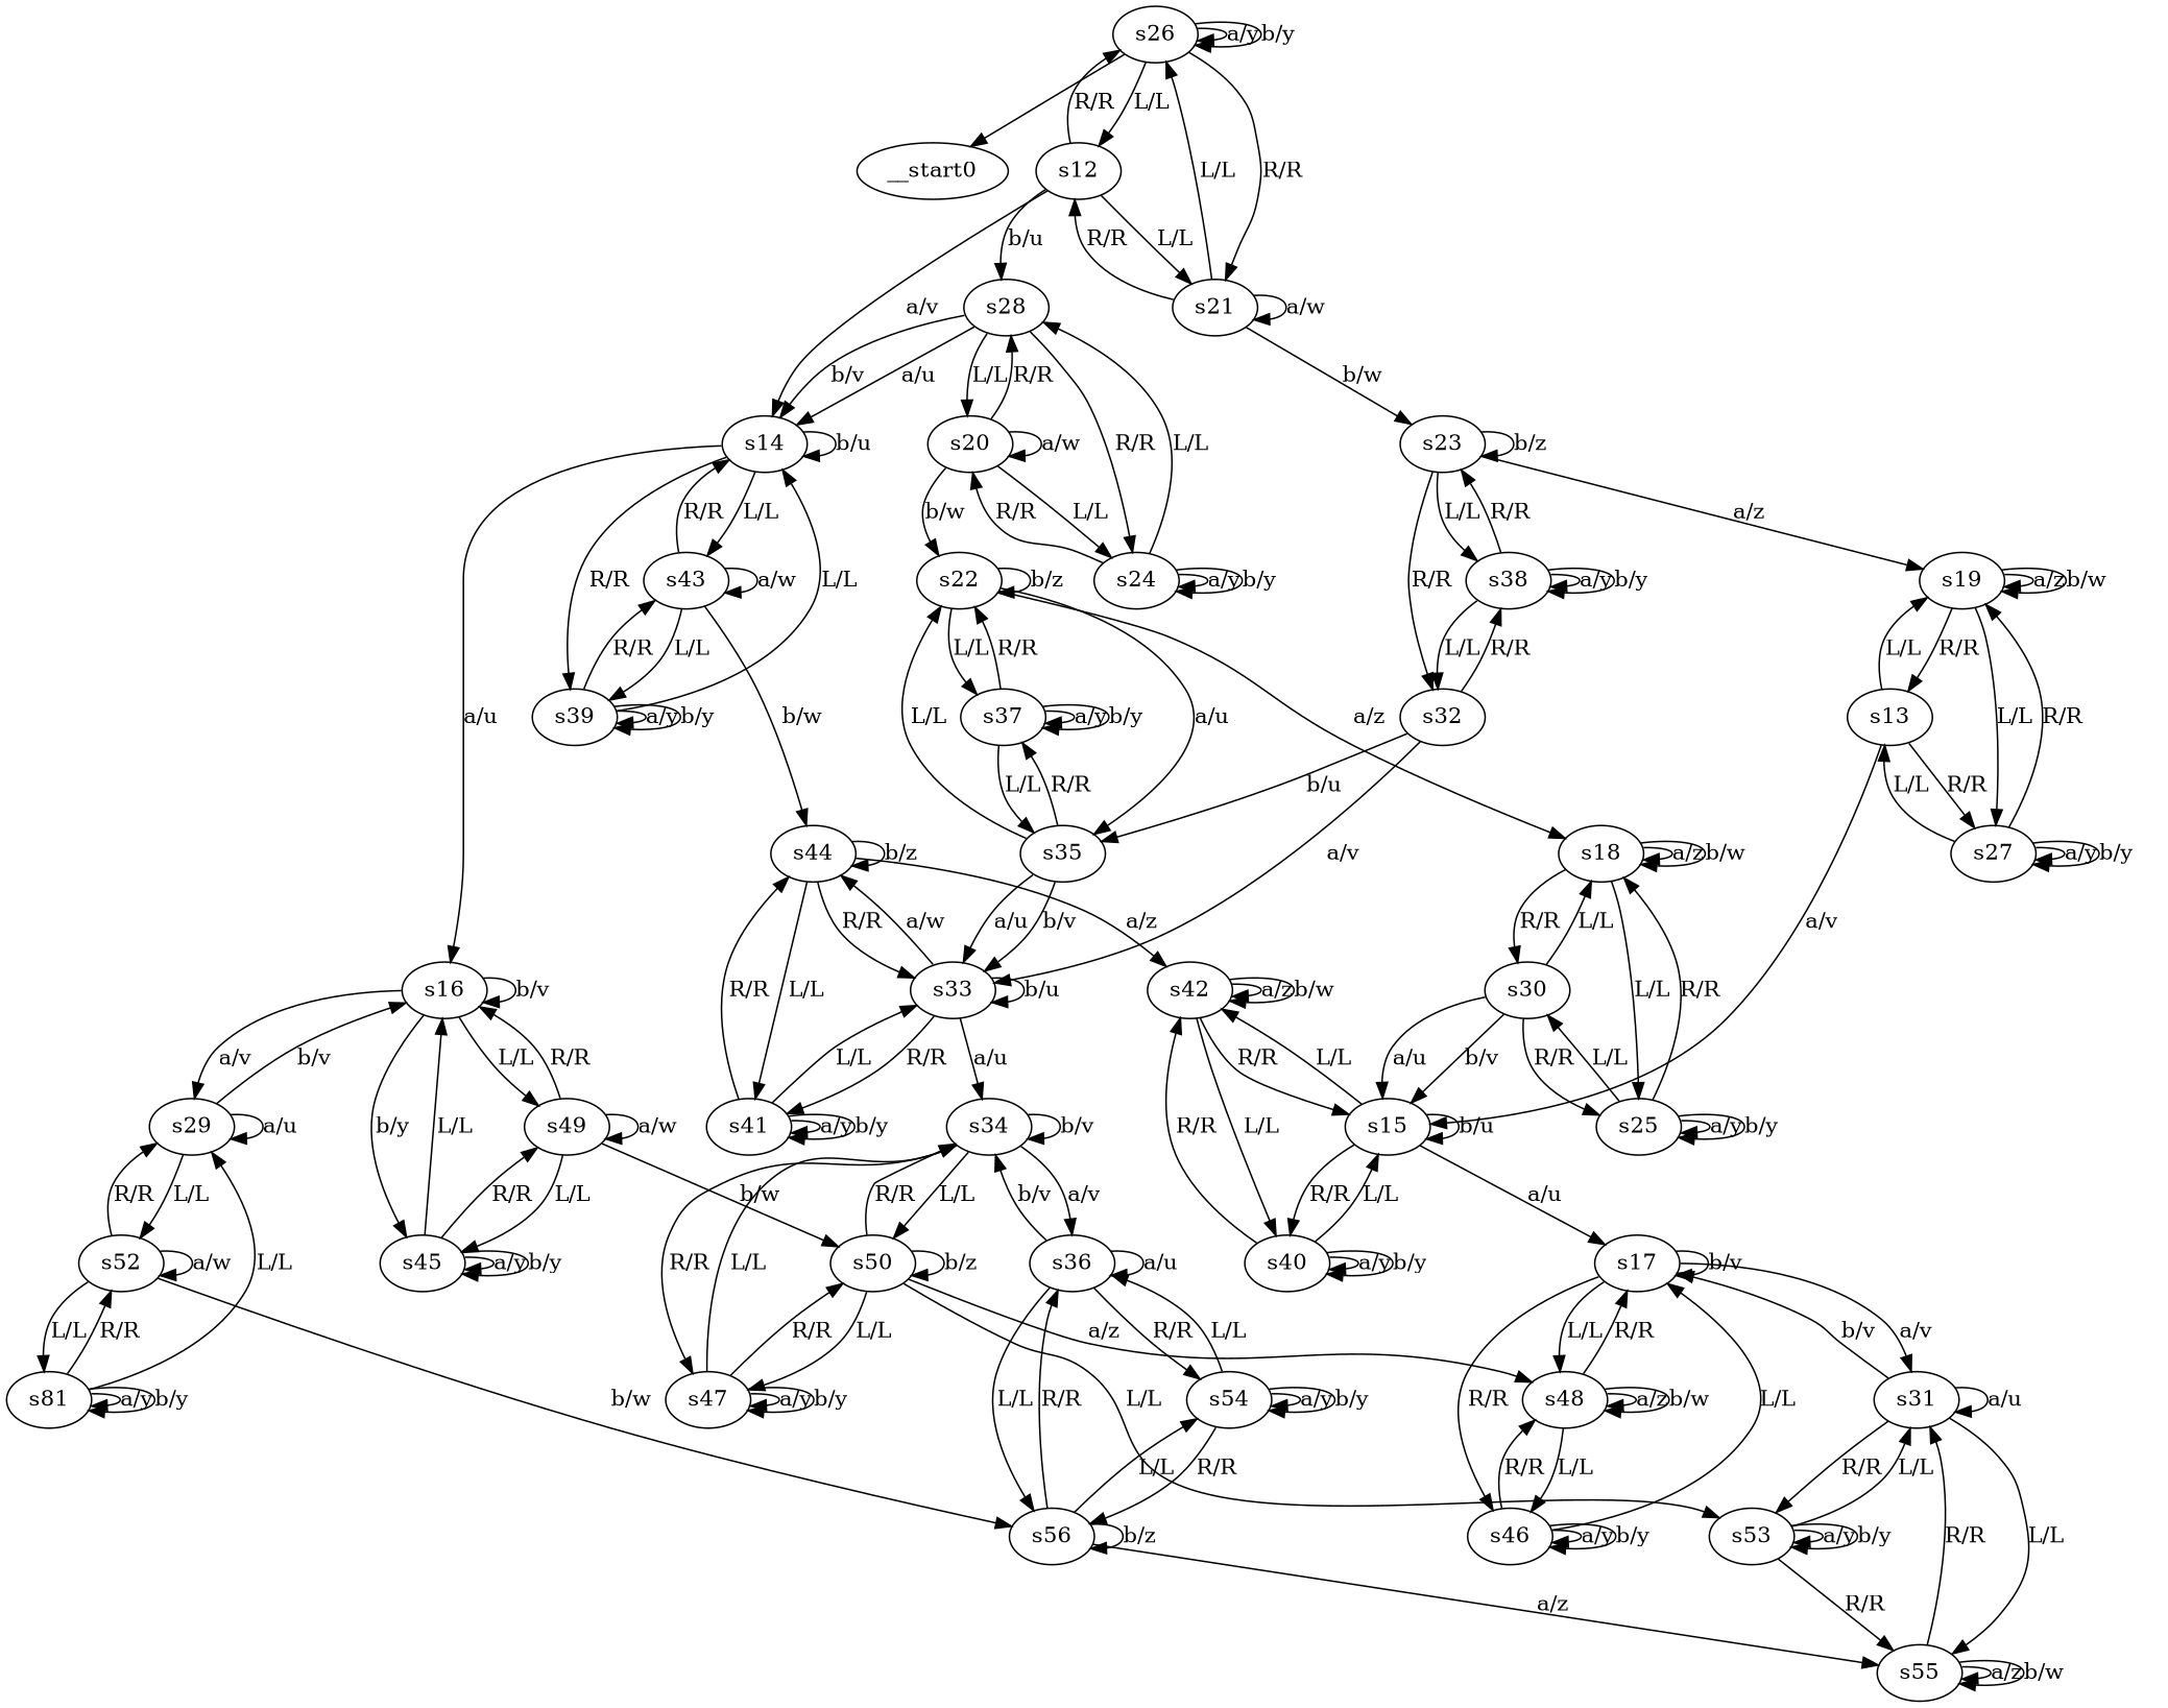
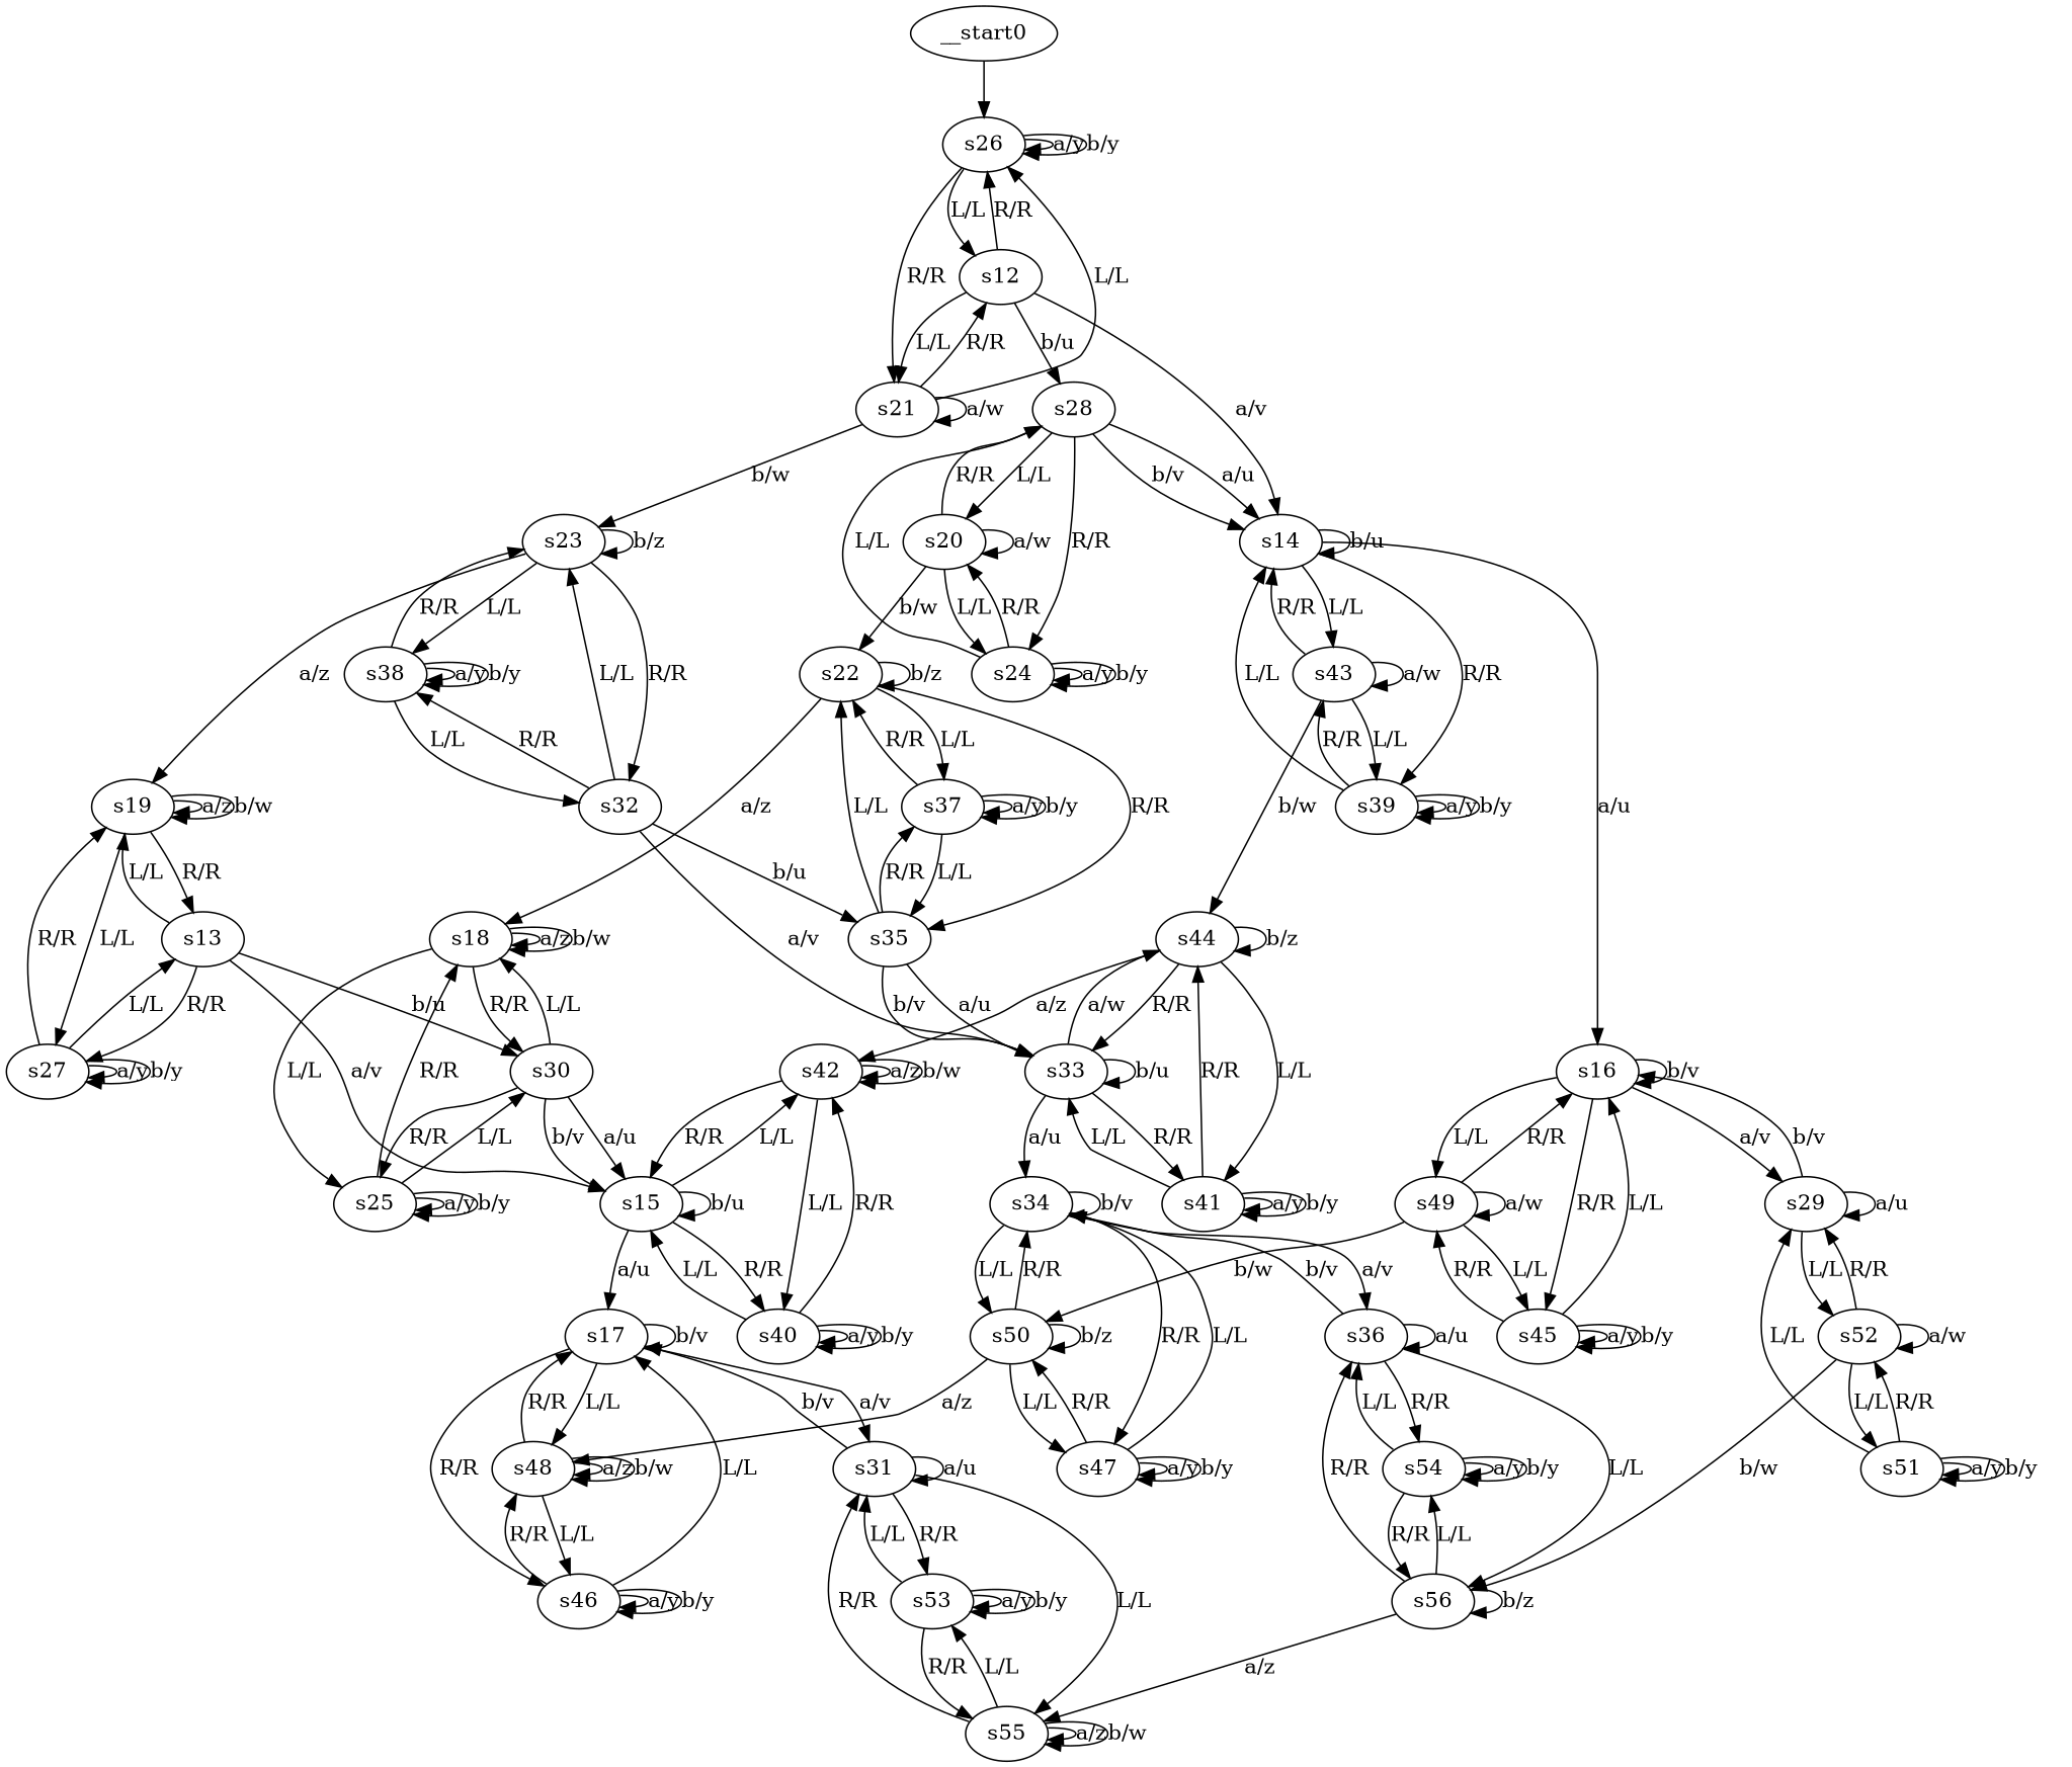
  digraph {
    __start0
    s26
    s12
    s21
    s14
    s28
    s23
    s43
    s39
    s16
    s20
    s24
    s19
    s38
    s32
    s44
    s49
    s45
    s29
    s22
    s13
    s27
    s15
    s30
    s42
    s40
    s17
    s18
    s25
    s48
    s46
    s31
    s33
    s41
    s50
    s52
    s55
    s53
    s34
    s47
-   s51 [label=s81]
+   s51
    s56
    s37
    s35
    s36
    s54
-   s26 -> __start0
+   __start0 -> s26
    s26 -> s26 [label="a/y"]
    s26 -> s26 [label="b/y"]
    s26 -> s12 [label="L/L"]
    s26 -> s21 [label="R/R"]
    s12 -> s26 [label="R/R"]
    s12 -> s21 [label="L/L"]
    s12 -> s14 [label="a/v"]
    s12 -> s28 [label="b/u"]
    s21 -> s26 [label="L/L"]
    s21 -> s12 [label="R/R"]
    s21 -> s21 [label="a/w"]
    s21 -> s23 [label="b/w"]
    s14 -> s14 [label="b/u"]
    s14 -> s43 [label="L/L"]
    s14 -> s39 [label="R/R"]
    s14 -> s16 [label="a/u"]
    s28 -> s14 [label="a/u"]
    s28 -> s14 [label="b/v"]
    s28 -> s20 [label="L/L"]
    s28 -> s24 [label="R/R"]
    s23 -> s23 [label="b/z"]
    s23 -> s19 [label="a/z"]
    s23 -> s38 [label="L/L"]
    s23 -> s32 [label="R/R"]
    s43 -> s14 [label="R/R"]
    s43 -> s43 [label="a/w"]
    s43 -> s39 [label="L/L"]
    s43 -> s44 [label="b/w"]
    s39 -> s14 [label="L/L"]
    s39 -> s43 [label="R/R"]
    s39 -> s39 [label="a/y"]
    s39 -> s39 [label="b/y"]
    s16 -> s16 [label="b/v"]
    s16 -> s49 [label="L/L"]
-   s16 -> s45 [label="b/y"]
+   s16 -> s45 [label="R/R"]
    s16 -> s29 [label="a/v"]
    s20 -> s28 [label="R/R"]
    s20 -> s20 [label="a/w"]
    s20 -> s24 [label="L/L"]
    s20 -> s22 [label="b/w"]
    s24 -> s28 [label="L/L"]
    s24 -> s20 [label="R/R"]
    s24 -> s24 [label="a/y"]
    s24 -> s24 [label="b/y"]
    s19 -> s19 [label="a/z"]
    s19 -> s19 [label="b/w"]
    s19 -> s13 [label="R/R"]
    s19 -> s27 [label="L/L"]
    s38 -> s23 [label="R/R"]
    s38 -> s38 [label="a/y"]
    s38 -> s38 [label="b/y"]
    s38 -> s32 [label="L/L"]
+   s32 -> s23 [label="L/L"]
    s32 -> s38 [label="R/R"]
    s32 -> s33 [label="a/v"]
    s32 -> s35 [label="b/u"]
    s44 -> s44 [label="b/z"]
    s44 -> s42 [label="a/z"]
    s44 -> s33 [label="R/R"]
    s44 -> s41 [label="L/L"]
    s49 -> s16 [label="R/R"]
    s49 -> s49 [label="a/w"]
    s49 -> s45 [label="L/L"]
    s49 -> s50 [label="b/w"]
    s45 -> s16 [label="L/L"]
    s45 -> s49 [label="R/R"]
    s45 -> s45 [label="a/y"]
    s45 -> s45 [label="b/y"]
    s29 -> s16 [label="b/v"]
    s29 -> s29 [label="a/u"]
    s29 -> s52 [label="L/L"]
    s22 -> s22 [label="b/z"]
    s22 -> s18 [label="a/z"]
    s22 -> s37 [label="L/L"]
-   s22 -> s35 [label="a/u"]
+   s22 -> s35 [label="R/R"]
    s13 -> s19 [label="L/L"]
    s13 -> s27 [label="R/R"]
    s13 -> s15 [label="a/v"]
+   s13 -> s30 [label="b/u"]
    s27 -> s19 [label="R/R"]
    s27 -> s13 [label="L/L"]
    s27 -> s27 [label="a/y"]
    s27 -> s27 [label="b/y"]
    s15 -> s15 [label="b/u"]
    s15 -> s42 [label="L/L"]
    s15 -> s40 [label="R/R"]
    s15 -> s17 [label="a/u"]
    s30 -> s15 [label="a/u"]
    s30 -> s15 [label="b/v"]
    s30 -> s18 [label="L/L"]
    s30 -> s25 [label="R/R"]
    s42 -> s15 [label="R/R"]
    s42 -> s42 [label="a/z"]
    s42 -> s42 [label="b/w"]
    s42 -> s40 [label="L/L"]
    s40 -> s15 [label="L/L"]
    s40 -> s42 [label="R/R"]
    s40 -> s40 [label="a/y"]
    s40 -> s40 [label="b/y"]
    s17 -> s17 [label="b/v"]
    s17 -> s48 [label="L/L"]
    s17 -> s46 [label="R/R"]
    s17 -> s31 [label="a/v"]
    s18 -> s30 [label="R/R"]
    s18 -> s18 [label="a/z"]
    s18 -> s18 [label="b/w"]
    s18 -> s25 [label="L/L"]
    s25 -> s30 [label="L/L"]
    s25 -> s18 [label="R/R"]
    s25 -> s25 [label="a/y"]
    s25 -> s25 [label="b/y"]
    s48 -> s17 [label="R/R"]
    s48 -> s48 [label="a/z"]
    s48 -> s48 [label="b/w"]
    s48 -> s46 [label="L/L"]
    s46 -> s17 [label="L/L"]
    s46 -> s48 [label="R/R"]
    s46 -> s46 [label="a/y"]
    s46 -> s46 [label="b/y"]
    s31 -> s17 [label="b/v"]
    s31 -> s31 [label="a/u"]
    s31 -> s55 [label="L/L"]
    s31 -> s53 [label="R/R"]
    s33 -> s44 [label="a/w"]
    s33 -> s33 [label="b/u"]
    s33 -> s41 [label="R/R"]
    s33 -> s34 [label="a/u"]
    s41 -> s44 [label="R/R"]
    s41 -> s33 [label="L/L"]
    s41 -> s41 [label="a/y"]
    s41 -> s41 [label="b/y"]
    s50 -> s48 [label="a/z"]
    s50 -> s50 [label="b/z"]
    s50 -> s34 [label="R/R"]
    s50 -> s47 [label="L/L"]
    s52 -> s29 [label="R/R"]
    s52 -> s52 [label="a/w"]
    s52 -> s51 [label="L/L"]
    s52 -> s56 [label="b/w"]
    s55 -> s31 [label="R/R"]
    s55 -> s55 [label="a/z"]
    s55 -> s55 [label="b/w"]
-   s50 -> s53 [label="L/L"]
+   s55 -> s53 [label="L/L"]
    s53 -> s31 [label="L/L"]
    s53 -> s55 [label="R/R"]
    s53 -> s53 [label="a/y"]
    s53 -> s53 [label="b/y"]
    s34 -> s50 [label="L/L"]
    s34 -> s34 [label="b/v"]
    s34 -> s47 [label="R/R"]
    s34 -> s36 [label="a/v"]
    s47 -> s50 [label="R/R"]
    s47 -> s34 [label="L/L"]
    s47 -> s47 [label="a/y"]
    s47 -> s47 [label="b/y"]
    s51 -> s29 [label="L/L"]
    s51 -> s52 [label="R/R"]
    s51 -> s51 [label="a/y"]
    s51 -> s51 [label="b/y"]
    s56 -> s55 [label="a/z"]
    s56 -> s56 [label="b/z"]
    s56 -> s36 [label="R/R"]
    s56 -> s54 [label="L/L"]
    s37 -> s22 [label="R/R"]
    s37 -> s37 [label="a/y"]
    s37 -> s37 [label="b/y"]
    s37 -> s35 [label="L/L"]
    s35 -> s22 [label="L/L"]
    s35 -> s33 [label="a/u"]
    s35 -> s33 [label="b/v"]
    s35 -> s37 [label="R/R"]
    s36 -> s34 [label="b/v"]
    s36 -> s56 [label="L/L"]
    s36 -> s36 [label="a/u"]
    s36 -> s54 [label="R/R"]
    s54 -> s56 [label="R/R"]
    s54 -> s36 [label="L/L"]
    s54 -> s54 [label="a/y"]
    s54 -> s54 [label="b/y"]
  }
